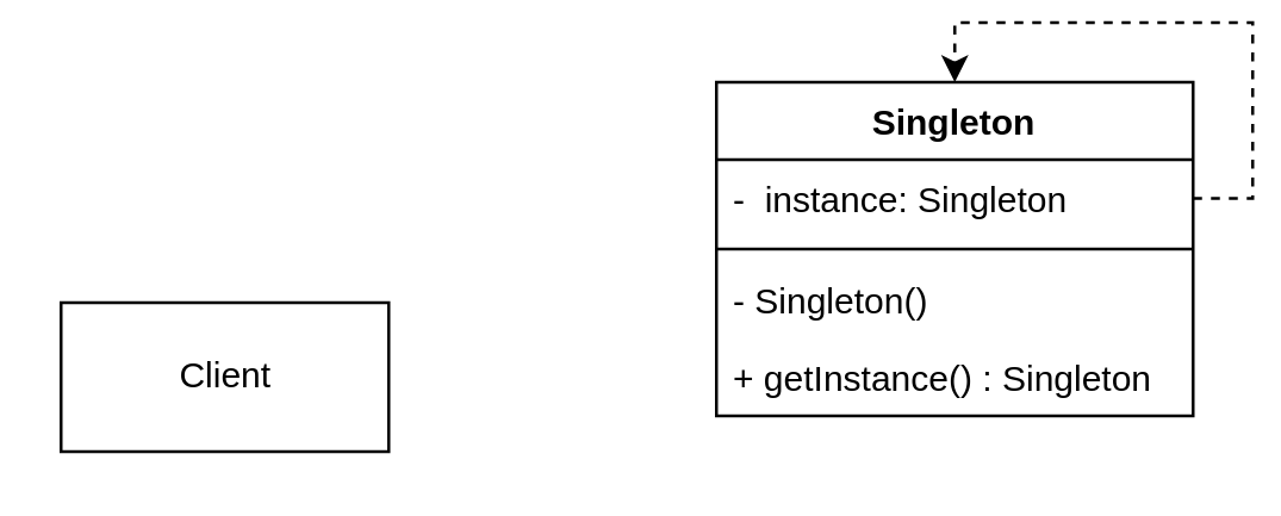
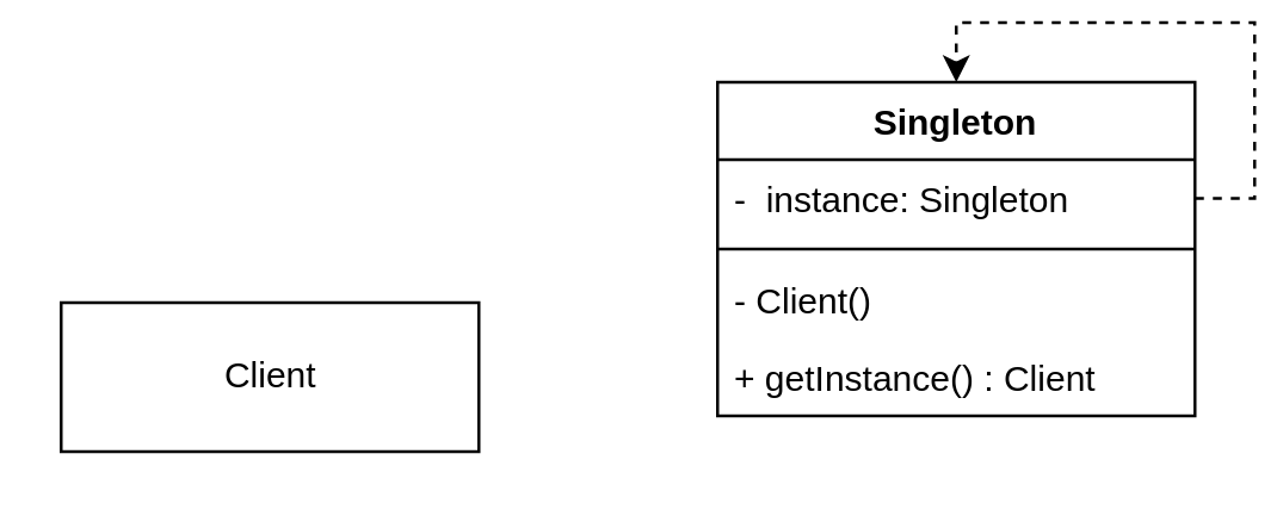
  <mxCell id="0" />
  <mxCell id="1" parent="0" />
  <mxCell id="2" value="Singleton" style="swimlane;fontStyle=1;align=center;verticalAlign=top;childLayout=stackLayout;horizontal=1;startSize=26;horizontalStack=0;resizeParent=1;resizeParentMax=0;resizeLast=0;collapsible=1;marginBottom=0;" vertex="1" parent="1"><mxGeometry x="240" y="20" width="160" height="112" as="geometry" /></mxCell>
  <mxCell id="3" style="edgeStyle=orthogonalEdgeStyle;rounded=0;orthogonalLoop=1;jettySize=auto;html=1;dashed=1;" edge="1" parent="2" source="4" target="2"><mxGeometry relative="1" as="geometry"><Array as="points"><mxPoint x="180" y="39" /><mxPoint x="180" y="-20" /><mxPoint x="80" y="-20" /></Array></mxGeometry></mxCell>
  <mxCell id="4" value="-  instance: Singleton" style="text;align=left;verticalAlign=top;spacingLeft=4;spacingRight=4;overflow=hidden;rotatable=0;points=[[0,0.5],[1,0.5]];portConstraint=eastwest;" vertex="1" parent="2"><mxGeometry y="26" width="160" height="26" as="geometry" /></mxCell>
  <mxCell id="5" value="" style="line;strokeWidth=1;align=left;verticalAlign=middle;spacingTop=-1;spacingLeft=3;spacingRight=3;rotatable=0;labelPosition=right;points=[];portConstraint=eastwest;" vertex="1" parent="2"><mxGeometry y="52" width="160" height="8" as="geometry" /></mxCell>
- <mxCell id="6" value="- Singleton()" style="text;align=left;verticalAlign=top;spacingLeft=4;spacingRight=4;overflow=hidden;rotatable=0;points=[[0,0.5],[1,0.5]];portConstraint=eastwest;" vertex="1" parent="2"><mxGeometry y="60" width="160" height="26" as="geometry" /></mxCell>
- <mxCell id="7" value="+ getInstance() : Singleton&#10;" style="text;align=left;verticalAlign=top;spacingLeft=4;spacingRight=4;overflow=hidden;rotatable=0;points=[[0,0.5],[1,0.5]];portConstraint=eastwest;" vertex="1" parent="2"><mxGeometry y="86" width="160" height="26" as="geometry" /></mxCell>
- <mxCell id="8" value="Client" style="html=1;" vertex="1" parent="1"><mxGeometry x="20" y="94" width="110" height="50" as="geometry" /></mxCell>
+ <mxCell id="6" value="- Client()" style="text;align=left;verticalAlign=top;spacingLeft=4;spacingRight=4;overflow=hidden;rotatable=0;points=[[0,0.5],[1,0.5]];portConstraint=eastwest;" vertex="1" parent="2"><mxGeometry y="60" width="160" height="26" as="geometry" /></mxCell>
+ <mxCell id="7" value="+ getInstance() : Client&#10;" style="text;align=left;verticalAlign=top;spacingLeft=4;spacingRight=4;overflow=hidden;rotatable=0;points=[[0,0.5],[1,0.5]];portConstraint=eastwest;" vertex="1" parent="2"><mxGeometry y="86" width="160" height="26" as="geometry" /></mxCell>
+ <mxCell id="8" value="Client" style="html=1;" vertex="1" parent="1"><mxGeometry x="20" y="94" width="140" height="50" as="geometry" /></mxCell>
